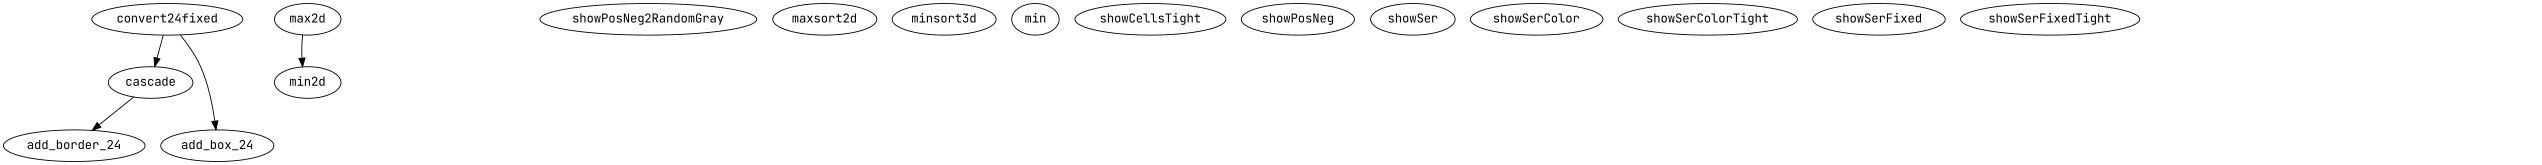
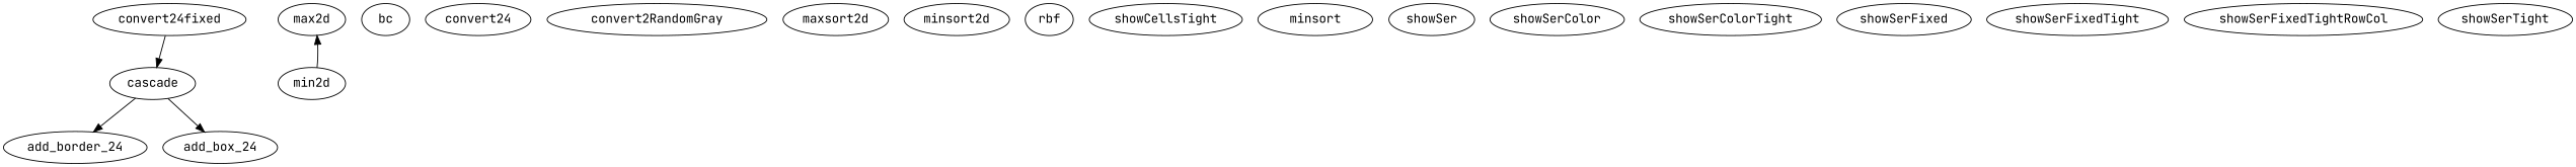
  digraph {
    fontname="JetBrains Mono"
    node [fontname="JetBrains Mono"]
    edge [fontname="JetBrains Mono"]
    cascade
    add_border_24
    add_box_24
    convert24fixed
    max2d
    min2d
-   convert2RandomGray [label=showPosNeg2RandomGray]
+   bc
+   convert24
+   convert2RandomGray
    maxsort2d
-   minsort2d [label=minsort3d]
-   rbf [label=min]
+   minsort2d
+   rbf
    showCellsTight
-   showPosNeg
+   showPosNeg [label=minsort]
    showSer
    showSerColor
    showSerColorTight
    showSerFixed
    showSerFixedTight
+   showSerFixedTightRowCol
+   showSerTight
    cascade -> add_border_24
-   convert24fixed -> add_box_24
+   cascade -> add_box_24
    convert24fixed -> cascade
-   max2d -> min2d
+   min2d -> max2d
  }
